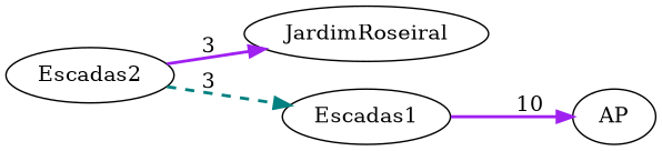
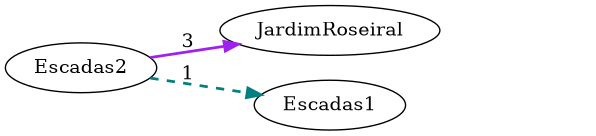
  digraph {
    rankdir=LR
    edge [color=purple penwidth=2.0]
    n1 [label=JardimRoseiral]
    n2 [label=Escadas2]
    n3 [label=Escadas1]
-   n4 [label=AP]
    n2 -> n1 [label=3 style=bold]
-   n2 -> n3 [color=teal label=3 style=dashed]
-   n3 -> n4 [label=10 style=solid]
+   n2 -> n3 [color=teal label=1 style=dashed]
  }
